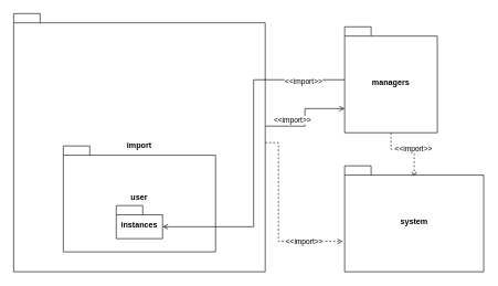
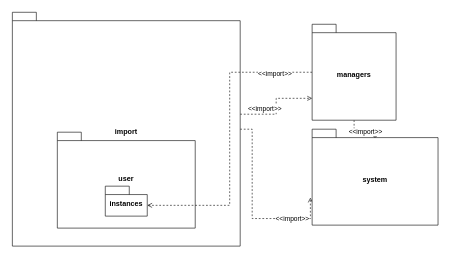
  <mxCell id="0" />
  <mxCell id="1" parent="0" />
- <mxCell id="2" style="edgeStyle=orthogonalEdgeStyle;rounded=0;orthogonalLoop=1;jettySize=auto;html=1;entryX=0;entryY=0;entryDx=0;entryDy=123.5;entryPerimeter=0;endArrow=open;endFill=0;dashed=0;" edge="1" parent="1" source="6" target="13"><mxGeometry relative="1" as="geometry"><Array as="points"><mxPoint x="460" y="190" /><mxPoint x="460" y="164" /></Array></mxGeometry></mxCell>
+ <mxCell id="2" style="edgeStyle=orthogonalEdgeStyle;rounded=0;orthogonalLoop=1;jettySize=auto;html=1;entryX=0;entryY=0;entryDx=0;entryDy=123.5;entryPerimeter=0;endArrow=open;endFill=0;dashed=1;" edge="1" parent="1" source="6" target="13"><mxGeometry relative="1" as="geometry"><Array as="points"><mxPoint x="460" y="190" /><mxPoint x="460" y="164" /></Array></mxGeometry></mxCell>
  <mxCell id="3" value="&lt;div&gt;&amp;lt;&amp;lt;import&amp;gt;&amp;gt;&lt;/div&gt;" style="edgeLabel;html=1;align=center;verticalAlign=middle;resizable=0;points=[];" vertex="1" connectable="0" parent="2"><mxGeometry x="-0.51" y="1" relative="1" as="geometry"><mxPoint x="4" y="-9" as="offset" /></mxGeometry></mxCell>
  <mxCell id="4" style="edgeStyle=orthogonalEdgeStyle;rounded=0;orthogonalLoop=1;jettySize=auto;html=1;entryX=-0.014;entryY=0.713;entryDx=0;entryDy=0;entryPerimeter=0;endArrow=open;endFill=0;dashed=1;" edge="1" parent="1" source="6" target="14"><mxGeometry relative="1" as="geometry"><Array as="points"><mxPoint x="420" y="215" /><mxPoint x="420" y="364" /></Array></mxGeometry></mxCell>
  <mxCell id="5" value="&amp;lt;&amp;lt;import&amp;gt;&amp;gt;" style="edgeLabel;html=1;align=center;verticalAlign=middle;resizable=0;points=[];" vertex="1" connectable="0" parent="4"><mxGeometry x="0.564" y="1" relative="1" as="geometry"><mxPoint as="offset" /></mxGeometry></mxCell>
  <mxCell id="6" value="import" style="shape=folder;fontStyle=1;spacingTop=10;tabWidth=40;tabHeight=14;tabPosition=left;html=1;whiteSpace=wrap;direction=east;" vertex="1" parent="1"><mxGeometry x="20" y="20" width="380" height="390" as="geometry" /></mxCell>
  <mxCell id="7" value="&lt;div&gt;user&lt;/div&gt;&lt;div&gt;&lt;br&gt;&lt;/div&gt;" style="shape=folder;fontStyle=1;spacingTop=10;tabWidth=40;tabHeight=14;tabPosition=left;html=1;whiteSpace=wrap;" vertex="1" parent="1"><mxGeometry x="95" y="220" width="230" height="160" as="geometry" /></mxCell>
  <mxCell id="8" value="&lt;div&gt;instances&lt;/div&gt;" style="shape=folder;fontStyle=1;spacingTop=10;tabWidth=40;tabHeight=14;tabPosition=left;html=1;whiteSpace=wrap;" vertex="1" parent="1"><mxGeometry x="175" y="310" width="70" height="50" as="geometry" /></mxCell>
- <mxCell id="9" style="edgeStyle=orthogonalEdgeStyle;rounded=0;orthogonalLoop=1;jettySize=auto;html=1;entryX=0;entryY=0;entryDx=70;entryDy=32;entryPerimeter=0;endArrow=open;endFill=0;dashed=0;" edge="1" parent="1" source="13" target="8"><mxGeometry relative="1" as="geometry" /></mxCell>
+ <mxCell id="9" style="edgeStyle=orthogonalEdgeStyle;rounded=0;orthogonalLoop=1;jettySize=auto;html=1;entryX=0;entryY=0;entryDx=70;entryDy=32;entryPerimeter=0;endArrow=open;endFill=0;dashed=1;" edge="1" parent="1" source="13" target="8"><mxGeometry relative="1" as="geometry" /></mxCell>
  <mxCell id="10" value="&lt;div&gt;&amp;lt;&amp;lt;import&amp;gt;&amp;gt;&lt;/div&gt;" style="edgeLabel;html=1;align=center;verticalAlign=middle;resizable=0;points=[];" vertex="1" connectable="0" parent="9"><mxGeometry x="-0.747" y="1" relative="1" as="geometry"><mxPoint as="offset" /></mxGeometry></mxCell>
  <mxCell id="11" style="edgeStyle=orthogonalEdgeStyle;rounded=0;orthogonalLoop=1;jettySize=auto;html=1;exitX=0.5;exitY=1;exitDx=0;exitDy=0;exitPerimeter=0;entryX=0.5;entryY=0.106;entryDx=0;entryDy=0;entryPerimeter=0;endArrow=open;endFill=0;dashed=1;" edge="1" parent="1" source="13" target="14"><mxGeometry relative="1" as="geometry" /></mxCell>
  <mxCell id="12" value="&lt;div&gt;&amp;lt;&amp;lt;import&amp;gt;&amp;gt;&lt;/div&gt;" style="edgeLabel;html=1;align=center;verticalAlign=middle;resizable=0;points=[];" vertex="1" connectable="0" parent="11"><mxGeometry x="0.135" y="1" relative="1" as="geometry"><mxPoint as="offset" /></mxGeometry></mxCell>
  <mxCell id="13" value="&lt;div&gt;managers&lt;/div&gt;" style="shape=folder;fontStyle=1;spacingTop=10;tabWidth=40;tabHeight=14;tabPosition=left;html=1;whiteSpace=wrap;" vertex="1" parent="1"><mxGeometry x="520" y="40" width="140" height="160" as="geometry" /></mxCell>
- <mxCell id="14" value="&lt;div&gt;system&lt;/div&gt;" style="shape=folder;fontStyle=1;spacingTop=10;tabWidth=40;tabHeight=14;tabPosition=left;html=1;whiteSpace=wrap;" vertex="1" parent="1"><mxGeometry x="520" y="250" width="210" height="160" as="geometry" /></mxCell>
+ <mxCell id="14" value="&lt;div&gt;system&lt;/div&gt;" style="shape=folder;fontStyle=1;spacingTop=10;tabWidth=40;tabHeight=14;tabPosition=left;html=1;whiteSpace=wrap;" vertex="1" parent="1"><mxGeometry x="520" y="215" width="210" height="160" as="geometry" /></mxCell>
